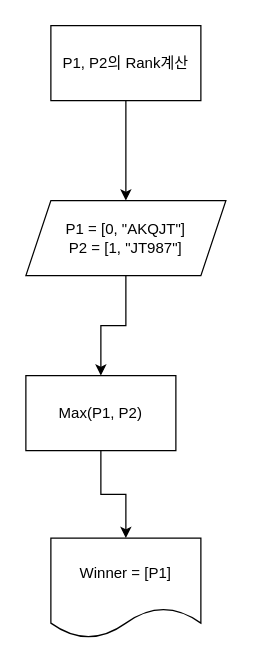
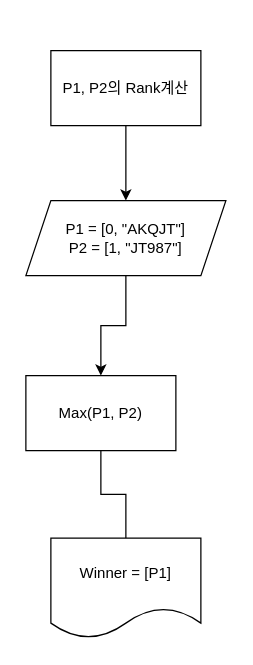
  <mxCell id="0" />
  <mxCell id="1" parent="0" />
  <mxCell id="2" value="" style="edgeStyle=orthogonalEdgeStyle;rounded=0;orthogonalLoop=1;jettySize=auto;html=1;" edge="1" parent="1" source="3" target="5"><mxGeometry relative="1" as="geometry" /></mxCell>
- <mxCell id="3" value="P1, P2의 Rank계산" style="rounded=0;whiteSpace=wrap;html=1;" vertex="1" parent="1"><mxGeometry x="40" y="20" width="120" height="60" as="geometry" /></mxCell>
+ <mxCell id="3" value="P1, P2의 Rank계산" style="rounded=0;whiteSpace=wrap;html=1;" vertex="1" parent="1"><mxGeometry x="40" y="40" width="120" height="60" as="geometry" /></mxCell>
  <mxCell id="4" value="" style="edgeStyle=orthogonalEdgeStyle;rounded=0;orthogonalLoop=1;jettySize=auto;html=1;" edge="1" parent="1" source="5" target="7"><mxGeometry relative="1" as="geometry" /></mxCell>
  <mxCell id="5" value="P1 = [0, &quot;AKQJT&quot;]&lt;div&gt;P2 = [1, &quot;JT987&quot;]&lt;/div&gt;" style="shape=parallelogram;perimeter=parallelogramPerimeter;whiteSpace=wrap;html=1;fixedSize=1;rounded=0;" vertex="1" parent="1"><mxGeometry x="20" y="160" width="160" height="60" as="geometry" /></mxCell>
- <mxCell id="6" value="" style="edgeStyle=orthogonalEdgeStyle;rounded=0;orthogonalLoop=1;jettySize=auto;html=1;" edge="1" parent="1" source="7" target="8"><mxGeometry relative="1" as="geometry" /></mxCell>
+ <mxCell id="6" value="" style="edgeStyle=orthogonalEdgeStyle;rounded=0;orthogonalLoop=1;jettySize=auto;html=1;endArrow=none;" edge="1" parent="1" source="7" target="8"><mxGeometry relative="1" as="geometry" /></mxCell>
  <mxCell id="7" value="Max(P1, P2)" style="whiteSpace=wrap;html=1;rounded=0;" vertex="1" parent="1"><mxGeometry x="20" y="300" width="120" height="60" as="geometry" /></mxCell>
  <mxCell id="8" value="Winner = [P1]" style="shape=document;whiteSpace=wrap;html=1;boundedLbl=1;rounded=0;" vertex="1" parent="1"><mxGeometry x="40" y="430" width="120" height="80" as="geometry" /></mxCell>
